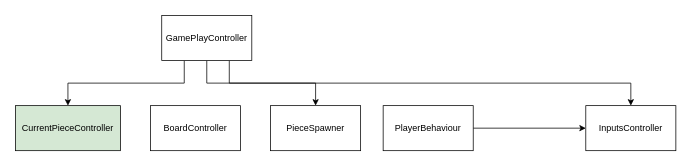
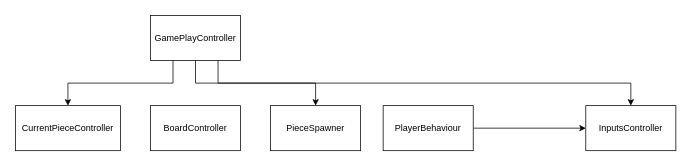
  <mxCell id="0" />
  <mxCell id="1" parent="0" />
  <mxCell id="2" style="edgeStyle=orthogonalEdgeStyle;rounded=0;orthogonalLoop=1;jettySize=auto;html=1;exitX=0.5;exitY=1;exitDx=0;exitDy=0;" edge="1" parent="1" source="5" target="11"><mxGeometry relative="1" as="geometry" /></mxCell>
  <mxCell id="3" style="edgeStyle=orthogonalEdgeStyle;rounded=0;orthogonalLoop=1;jettySize=auto;html=1;exitX=0.25;exitY=1;exitDx=0;exitDy=0;entryX=0.5;entryY=0;entryDx=0;entryDy=0;" edge="1" parent="1" source="5" target="6"><mxGeometry relative="1" as="geometry" /></mxCell>
  <mxCell id="4" style="edgeStyle=orthogonalEdgeStyle;rounded=0;orthogonalLoop=1;jettySize=auto;html=1;exitX=0.75;exitY=1;exitDx=0;exitDy=0;" edge="1" parent="1" source="5" target="8"><mxGeometry relative="1" as="geometry" /></mxCell>
- <mxCell id="5" value="GamePlayController" style="rounded=0;whiteSpace=wrap;html=1;" vertex="1" parent="1"><mxGeometry x="215" y="20" width="120" height="60" as="geometry" /></mxCell>
- <mxCell id="6" value="CurrentPieceController" style="rounded=0;whiteSpace=wrap;html=1;fillColor=#d5e8d4;" vertex="1" parent="1"><mxGeometry x="20" y="140" width="140" height="60" as="geometry" /></mxCell>
+ <mxCell id="5" value="GamePlayController" style="rounded=0;whiteSpace=wrap;html=1;" vertex="1" parent="1"><mxGeometry x="200" y="20" width="120" height="60" as="geometry" /></mxCell>
+ <mxCell id="6" value="CurrentPieceController" style="rounded=0;whiteSpace=wrap;html=1;" vertex="1" parent="1"><mxGeometry x="20" y="140" width="140" height="60" as="geometry" /></mxCell>
  <mxCell id="7" value="BoardController" style="rounded=0;whiteSpace=wrap;html=1;" vertex="1" parent="1"><mxGeometry x="200" y="140" width="120" height="60" as="geometry" /></mxCell>
  <mxCell id="8" value="PieceSpawner" style="rounded=0;whiteSpace=wrap;html=1;" vertex="1" parent="1"><mxGeometry x="360" y="140" width="120" height="60" as="geometry" /></mxCell>
  <mxCell id="9" style="edgeStyle=orthogonalEdgeStyle;rounded=0;orthogonalLoop=1;jettySize=auto;html=1;exitX=1;exitY=0.5;exitDx=0;exitDy=0;entryX=0;entryY=0.5;entryDx=0;entryDy=0;" edge="1" parent="1" source="10" target="11"><mxGeometry relative="1" as="geometry" /></mxCell>
  <mxCell id="10" value="PlayerBehaviour" style="rounded=0;whiteSpace=wrap;html=1;" vertex="1" parent="1"><mxGeometry x="510" y="140" width="120" height="60" as="geometry" /></mxCell>
  <mxCell id="11" value="InputsController" style="rounded=0;whiteSpace=wrap;html=1;" vertex="1" parent="1"><mxGeometry x="780" y="140" width="120" height="60" as="geometry" /></mxCell>
